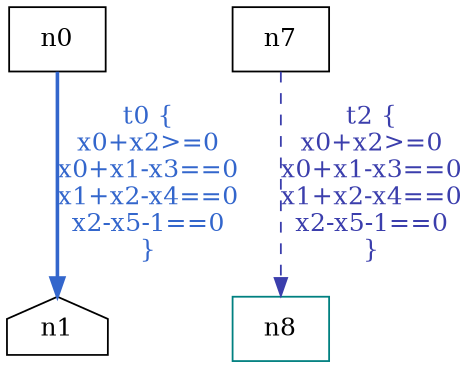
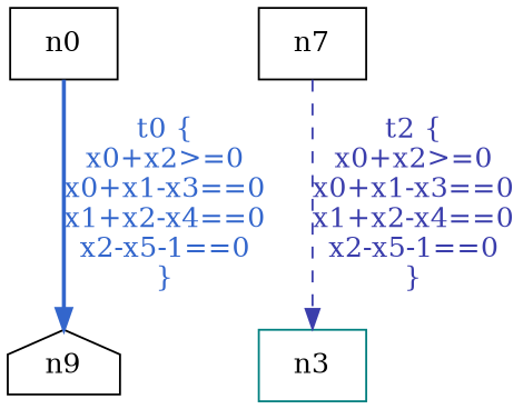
  digraph {
    node [color=black shape=box]
    edge [tr_polyhedron="A 3-dimensional polyhedron in QQ^6 defined as the convex hull of 1 point, 1 ray, 2 lines"]
-   n1 [shape=house]
+   n1 [shape=house label=n9]
    n0
    n2 [label=n7]
-   n3 [color=teal label=n8]
+   n3 [color=teal]
    n0 -> n1 [color="#3366CC" fontcolor="#3366CC" label="t0 {\nx0+x2>=0\nx0+x1-x3==0\nx1+x2-x4==0\nx2-x5-1==0\n}" source=n0 style=bold]
    n2 -> n3 [color="#3B3EAC" fontcolor="#3B3EAC" label="t2 {\nx0+x2>=0\nx0+x1-x3==0\nx1+x2-x4==0\nx2-x5-1==0\n}" source=n2 style=dashed]
  }
